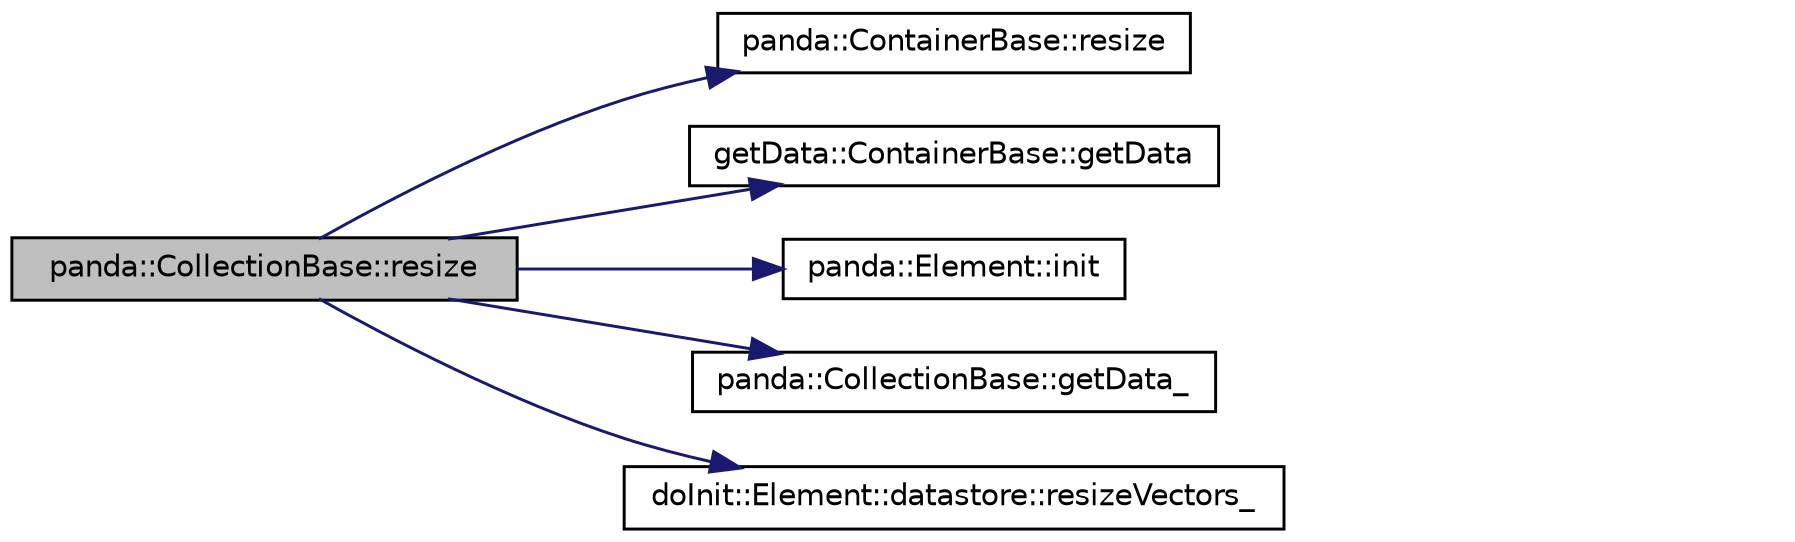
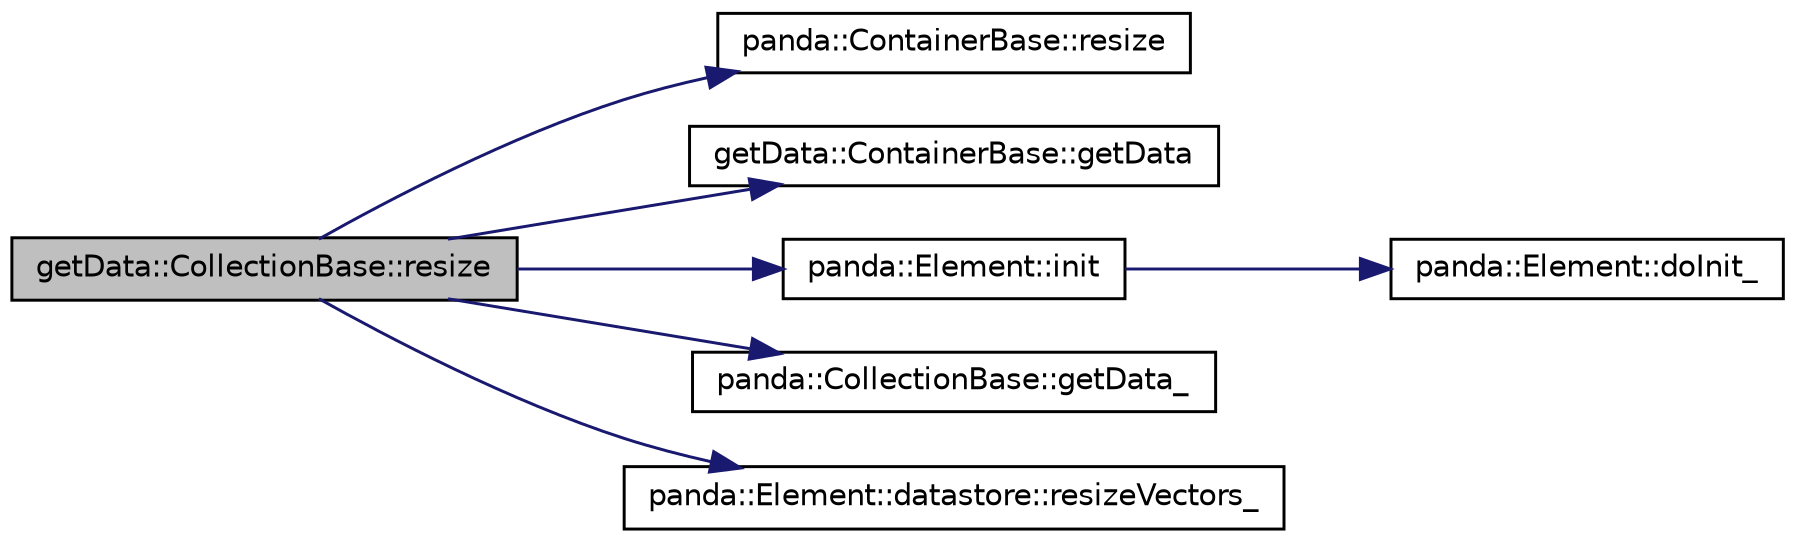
  digraph {
    rankdir=LR
    node [color=black fillcolor=white fontname=Helvetica fontsize=10 shape=record style=filled]
    edge [color=midnightblue fontname=Helvetica fontsize=10 labelfontname=Helvetica labelfontsize=10 style=solid]
-   n1 [fillcolor=grey75 fontcolor=black height=0.2 label="panda::CollectionBase::resize" width=0.4]
+   n1 [fillcolor=grey75 fontcolor=black height=0.2 label="getData::CollectionBase::resize" width=0.4]
    n2 [height=0.2 label="panda::ContainerBase::resize" width=0.4]
    n3 [height=0.2 label="getData::ContainerBase::getData" width=0.4]
    n4 [height=0.2 label="panda::Element::init" width=0.4]
    n5 [height=0.2 label="panda::CollectionBase::getData_" width=0.4]
-   n6 [height=0.2 label="doInit::Element::datastore::resizeVectors_" width=0.4]
+   n6 [height=0.2 label="panda::Element::datastore::resizeVectors_" width=0.4]
+   n7 [height=0.2 label="panda::Element::doInit_" width=0.4]
    n1 -> n2
    n1 -> n3
    n1 -> n4
    n1 -> n5
    n1 -> n6
+   n4 -> n7
  }
